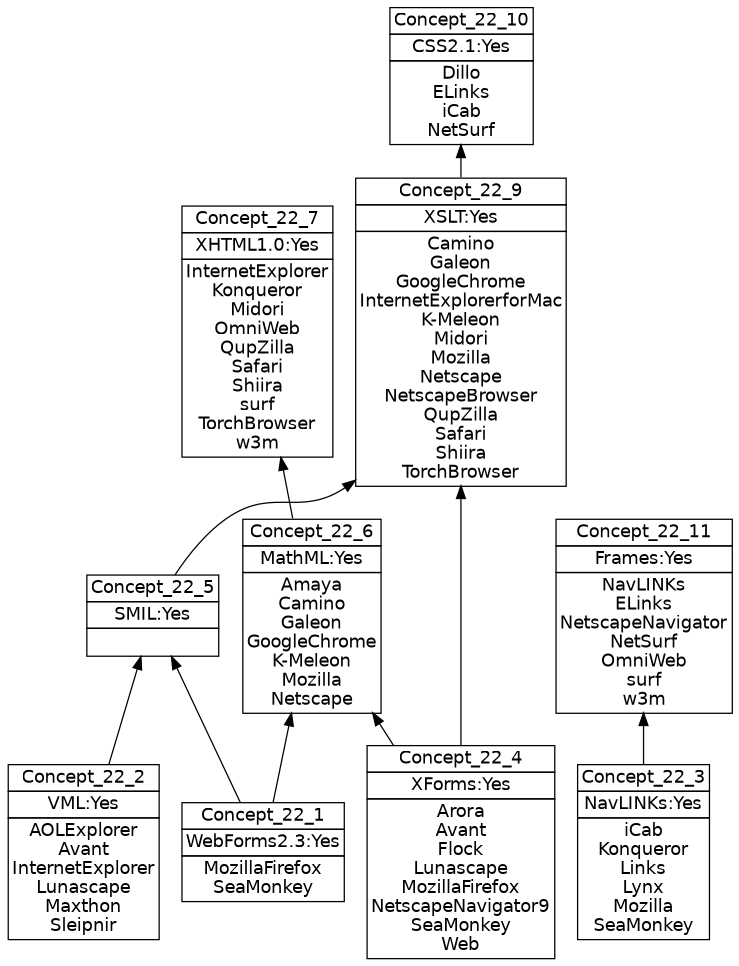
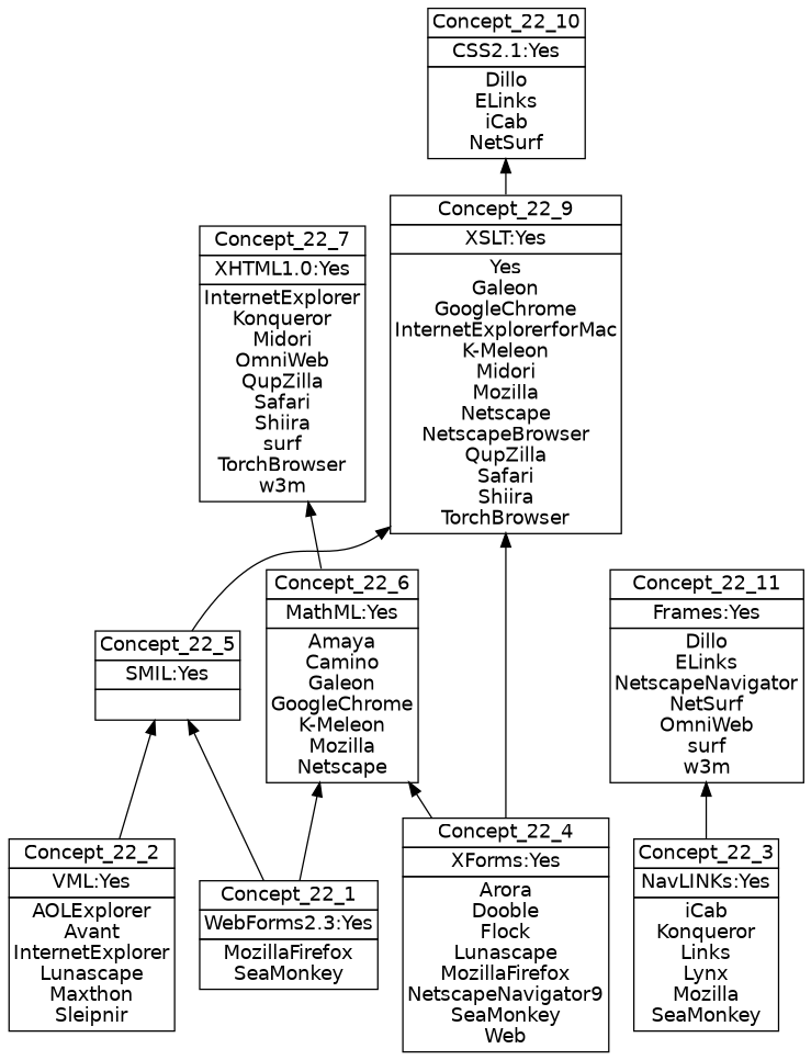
  digraph {
    nodesep=0.2
    rankdir=BT
    ranksep=0.3
    node [fontname="DejaVu Sans" margin="0.03,0.03" shape=none]
    edge [headport=p tailport=p]
    n1 [label=<<table border="0" cellborder="1" cellspacing="0" port="p"><tr><td>Concept_22_1</td></tr><tr><td>WebForms2.3:Yes<br/></td></tr><tr><td>MozillaFirefox<br/>SeaMonkey<br/></td></tr></table>>]
    n2 [label=<<table border="0" cellborder="1" cellspacing="0" port="p"><tr><td>Concept_22_5</td></tr><tr><td>SMIL:Yes<br/></td></tr><tr><td><br/></td></tr></table>>]
    n3 [label=<<table border="0" cellborder="1" cellspacing="0" port="p"><tr><td>Concept_22_6</td></tr><tr><td>MathML:Yes<br/></td></tr><tr><td>Amaya<br/>Camino<br/>Galeon<br/>GoogleChrome<br/>K-Meleon<br/>Mozilla<br/>Netscape<br/></td></tr></table>>]
    n4 [label=<<table border="0" cellborder="1" cellspacing="0" port="p"><tr><td>Concept_22_3</td></tr><tr><td>NavLINKs:Yes<br/></td></tr><tr><td>iCab<br/>Konqueror<br/>Links<br/>Lynx<br/>Mozilla<br/>SeaMonkey<br/></td></tr></table>>]
-   n5 [label=<<table border="0" cellborder="1" cellspacing="0" port="p"><tr><td>Concept_22_11</td></tr><tr><td>Frames:Yes<br/></td></tr><tr><td>NavLINKs<br/>ELinks<br/>NetscapeNavigator<br/>NetSurf<br/>OmniWeb<br/>surf<br/>w3m<br/></td></tr></table>>]
-   n6 [label=<<table border="0" cellborder="1" cellspacing="0" port="p"><tr><td>Concept_22_9</td></tr><tr><td>XSLT:Yes<br/></td></tr><tr><td>Camino<br/>Galeon<br/>GoogleChrome<br/>InternetExplorerforMac<br/>K-Meleon<br/>Midori<br/>Mozilla<br/>Netscape<br/>NetscapeBrowser<br/>QupZilla<br/>Safari<br/>Shiira<br/>TorchBrowser<br/></td></tr></table>>]
+   n5 [label=<<table border="0" cellborder="1" cellspacing="0" port="p"><tr><td>Concept_22_11</td></tr><tr><td>Frames:Yes<br/></td></tr><tr><td>Dillo<br/>ELinks<br/>NetscapeNavigator<br/>NetSurf<br/>OmniWeb<br/>surf<br/>w3m<br/></td></tr></table>>]
+   n6 [label=<<table border="0" cellborder="1" cellspacing="0" port="p"><tr><td>Concept_22_9</td></tr><tr><td>XSLT:Yes<br/></td></tr><tr><td>Yes<br/>Galeon<br/>GoogleChrome<br/>InternetExplorerforMac<br/>K-Meleon<br/>Midori<br/>Mozilla<br/>Netscape<br/>NetscapeBrowser<br/>QupZilla<br/>Safari<br/>Shiira<br/>TorchBrowser<br/></td></tr></table>>]
    n7 [label=<<table border="0" cellborder="1" cellspacing="0" port="p"><tr><td>Concept_22_7</td></tr><tr><td>XHTML1.0:Yes<br/></td></tr><tr><td>InternetExplorer<br/>Konqueror<br/>Midori<br/>OmniWeb<br/>QupZilla<br/>Safari<br/>Shiira<br/>surf<br/>TorchBrowser<br/>w3m<br/></td></tr></table>>]
    n8 [label=<<table border="0" cellborder="1" cellspacing="0" port="p"><tr><td>Concept_22_2</td></tr><tr><td>VML:Yes<br/></td></tr><tr><td>AOLExplorer<br/>Avant<br/>InternetExplorer<br/>Lunascape<br/>Maxthon<br/>Sleipnir<br/></td></tr></table>>]
-   n9 [label=<<table border="0" cellborder="1" cellspacing="0" port="p"><tr><td>Concept_22_4</td></tr><tr><td>XForms:Yes<br/></td></tr><tr><td>Arora<br/>Avant<br/>Flock<br/>Lunascape<br/>MozillaFirefox<br/>NetscapeNavigator9<br/>SeaMonkey<br/>Web<br/></td></tr></table>>]
+   n9 [label=<<table border="0" cellborder="1" cellspacing="0" port="p"><tr><td>Concept_22_4</td></tr><tr><td>XForms:Yes<br/></td></tr><tr><td>Arora<br/>Dooble<br/>Flock<br/>Lunascape<br/>MozillaFirefox<br/>NetscapeNavigator9<br/>SeaMonkey<br/>Web<br/></td></tr></table>>]
    n10 [label=<<table border="0" cellborder="1" cellspacing="0" port="p"><tr><td>Concept_22_10</td></tr><tr><td>CSS2.1:Yes<br/></td></tr><tr><td>Dillo<br/>ELinks<br/>iCab<br/>NetSurf<br/></td></tr></table>>]
    n1 -> n2
    n1 -> n3
    n2 -> n6
    n3 -> n7
    n4 -> n5
    n6 -> n10
    n8 -> n2
    n9 -> n3
    n9 -> n6
  }
